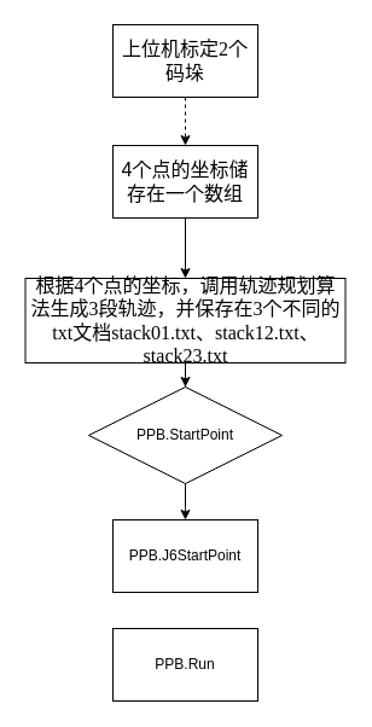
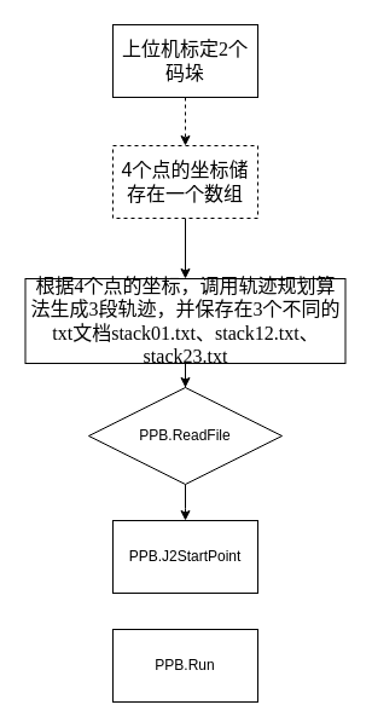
  <mxCell id="0" />
  <mxCell id="1" parent="0" />
  <mxCell id="2" value="" style="edgeStyle=orthogonalEdgeStyle;rounded=0;orthogonalLoop=1;jettySize=auto;html=1;dashed=1;" edge="1" parent="1" source="3" target="7"><mxGeometry relative="1" as="geometry" /></mxCell>
  <mxCell id="3" value="&lt;span style=&quot;font-size:12.0pt;font-family:等线;&lt;br/&gt;mso-ascii-theme-font:minor-latin;mso-fareast-theme-font:minor-fareast;&lt;br/&gt;mso-hansi-theme-font:minor-latin;mso-bidi-font-family:&amp;quot;Times New Roman&amp;quot;;&lt;br/&gt;mso-bidi-theme-font:minor-bidi;mso-font-kerning:1.0pt;mso-ansi-language:EN-US;&lt;br/&gt;mso-fareast-language:ZH-CN;mso-bidi-language:AR-SA;mso-bidi-font-style:italic&quot;&gt;上位机标定&lt;span lang=&quot;EN-US&quot;&gt;2&lt;/span&gt;个码垛&lt;/span&gt;" style="rounded=0;whiteSpace=wrap;html=1;" vertex="1" parent="1"><mxGeometry x="93" y="20" width="120" height="60" as="geometry" /></mxCell>
  <mxCell id="4" value="" style="edgeStyle=orthogonalEdgeStyle;rounded=0;orthogonalLoop=1;jettySize=auto;html=1;" edge="1" parent="1" source="5" target="9"><mxGeometry relative="1" as="geometry" /></mxCell>
  <mxCell id="5" value="&lt;span style=&quot;font-size:12.0pt;font-family:等线;&lt;br/&gt;mso-ascii-theme-font:minor-latin;mso-fareast-theme-font:minor-fareast;&lt;br/&gt;mso-hansi-theme-font:minor-latin;mso-bidi-font-family:&amp;quot;Times New Roman&amp;quot;;&lt;br/&gt;mso-bidi-theme-font:minor-bidi;mso-font-kerning:1.0pt;mso-ansi-language:EN-US;&lt;br/&gt;mso-fareast-language:ZH-CN;mso-bidi-language:AR-SA;mso-bidi-font-style:italic&quot;&gt;根据&lt;span lang=&quot;EN-US&quot;&gt;4&lt;/span&gt;个点的坐标，调用轨迹规划算法生成&lt;span lang=&quot;EN-US&quot;&gt;3&lt;/span&gt;段轨迹，并保存在&lt;span lang=&quot;EN-US&quot;&gt;3&lt;/span&gt;个不同的&lt;span lang=&quot;EN-US&quot;&gt;txt&lt;/span&gt;文档&lt;span lang=&quot;EN-US&quot;&gt;stack01.txt&lt;/span&gt;、&lt;span lang=&quot;EN-US&quot;&gt;stack12.txt&lt;/span&gt;、&lt;span lang=&quot;EN-US&quot;&gt;stack23.txt&lt;/span&gt;&lt;/span&gt;" style="rounded=0;whiteSpace=wrap;html=1;" vertex="1" parent="1"><mxGeometry x="20.5" y="230" width="265" height="70" as="geometry" /></mxCell>
  <mxCell id="6" value="" style="edgeStyle=orthogonalEdgeStyle;rounded=0;orthogonalLoop=1;jettySize=auto;html=1;" edge="1" parent="1" source="7" target="5"><mxGeometry relative="1" as="geometry" /></mxCell>
- <mxCell id="7" value="&lt;span style=&quot;font-size:12.0pt;font-family:&lt;br/&gt;等线;mso-ascii-theme-font:minor-latin;mso-fareast-theme-font:minor-fareast;&lt;br/&gt;mso-hansi-theme-font:minor-latin;mso-bidi-font-family:&amp;quot;Times New Roman&amp;quot;;&lt;br/&gt;mso-bidi-theme-font:minor-bidi;mso-font-kerning:1.0pt;mso-ansi-language:EN-US;&lt;br/&gt;mso-fareast-language:ZH-CN;mso-bidi-language:AR-SA;mso-bidi-font-style:italic&quot; lang=&quot;EN-US&quot;&gt;4&lt;/span&gt;&lt;span style=&quot;font-size:12.0pt;font-family:等线;mso-ascii-theme-font:minor-latin;&lt;br/&gt;mso-fareast-theme-font:minor-fareast;mso-hansi-theme-font:minor-latin;&lt;br/&gt;mso-bidi-font-family:&amp;quot;Times New Roman&amp;quot;;mso-bidi-theme-font:minor-bidi;&lt;br/&gt;mso-font-kerning:1.0pt;mso-ansi-language:EN-US;mso-fareast-language:ZH-CN;&lt;br/&gt;mso-bidi-language:AR-SA;mso-bidi-font-style:italic&quot;&gt;个点的坐标储存在一个数组&lt;/span&gt;" style="rounded=0;whiteSpace=wrap;html=1;" vertex="1" parent="1"><mxGeometry x="93" y="120" width="120" height="60" as="geometry" /></mxCell>
+ <mxCell id="7" value="&lt;span style=&quot;font-size:12.0pt;font-family:&lt;br/&gt;等线;mso-ascii-theme-font:minor-latin;mso-fareast-theme-font:minor-fareast;&lt;br/&gt;mso-hansi-theme-font:minor-latin;mso-bidi-font-family:&amp;quot;Times New Roman&amp;quot;;&lt;br/&gt;mso-bidi-theme-font:minor-bidi;mso-font-kerning:1.0pt;mso-ansi-language:EN-US;&lt;br/&gt;mso-fareast-language:ZH-CN;mso-bidi-language:AR-SA;mso-bidi-font-style:italic&quot; lang=&quot;EN-US&quot;&gt;4&lt;/span&gt;&lt;span style=&quot;font-size:12.0pt;font-family:等线;mso-ascii-theme-font:minor-latin;&lt;br/&gt;mso-fareast-theme-font:minor-fareast;mso-hansi-theme-font:minor-latin;&lt;br/&gt;mso-bidi-font-family:&amp;quot;Times New Roman&amp;quot;;mso-bidi-theme-font:minor-bidi;&lt;br/&gt;mso-font-kerning:1.0pt;mso-ansi-language:EN-US;mso-fareast-language:ZH-CN;&lt;br/&gt;mso-bidi-language:AR-SA;mso-bidi-font-style:italic&quot;&gt;个点的坐标储存在一个数组&lt;/span&gt;" style="rounded=0;whiteSpace=wrap;html=1;dashed=1;" vertex="1" parent="1"><mxGeometry x="93" y="120" width="120" height="60" as="geometry" /></mxCell>
  <mxCell id="8" value="" style="edgeStyle=orthogonalEdgeStyle;rounded=0;orthogonalLoop=1;jettySize=auto;html=1;" edge="1" parent="1" source="9"><mxGeometry relative="1" as="geometry"><mxPoint x="153" y="430" as="targetPoint" /></mxGeometry></mxCell>
- <mxCell id="9" value="PPB.StartPoint" style="rhombus;whiteSpace=wrap;html=1;" vertex="1" parent="1"><mxGeometry x="73" y="320" width="160" height="80" as="geometry" /></mxCell>
- <mxCell id="10" value="PPB.J6StartPoint" style="rounded=0;whiteSpace=wrap;html=1;" vertex="1" parent="1"><mxGeometry x="93" y="430" width="120" height="60" as="geometry" /></mxCell>
+ <mxCell id="9" value="PPB.ReadFile" style="rhombus;whiteSpace=wrap;html=1;" vertex="1" parent="1"><mxGeometry x="73" y="320" width="160" height="80" as="geometry" /></mxCell>
+ <mxCell id="10" value="PPB.J2StartPoint" style="rounded=0;whiteSpace=wrap;html=1;" vertex="1" parent="1"><mxGeometry x="93" y="430" width="120" height="60" as="geometry" /></mxCell>
  <mxCell id="11" value="PPB.Run" style="rounded=0;whiteSpace=wrap;html=1;" vertex="1" parent="1"><mxGeometry x="93" y="520" width="120" height="60" as="geometry" /></mxCell>
